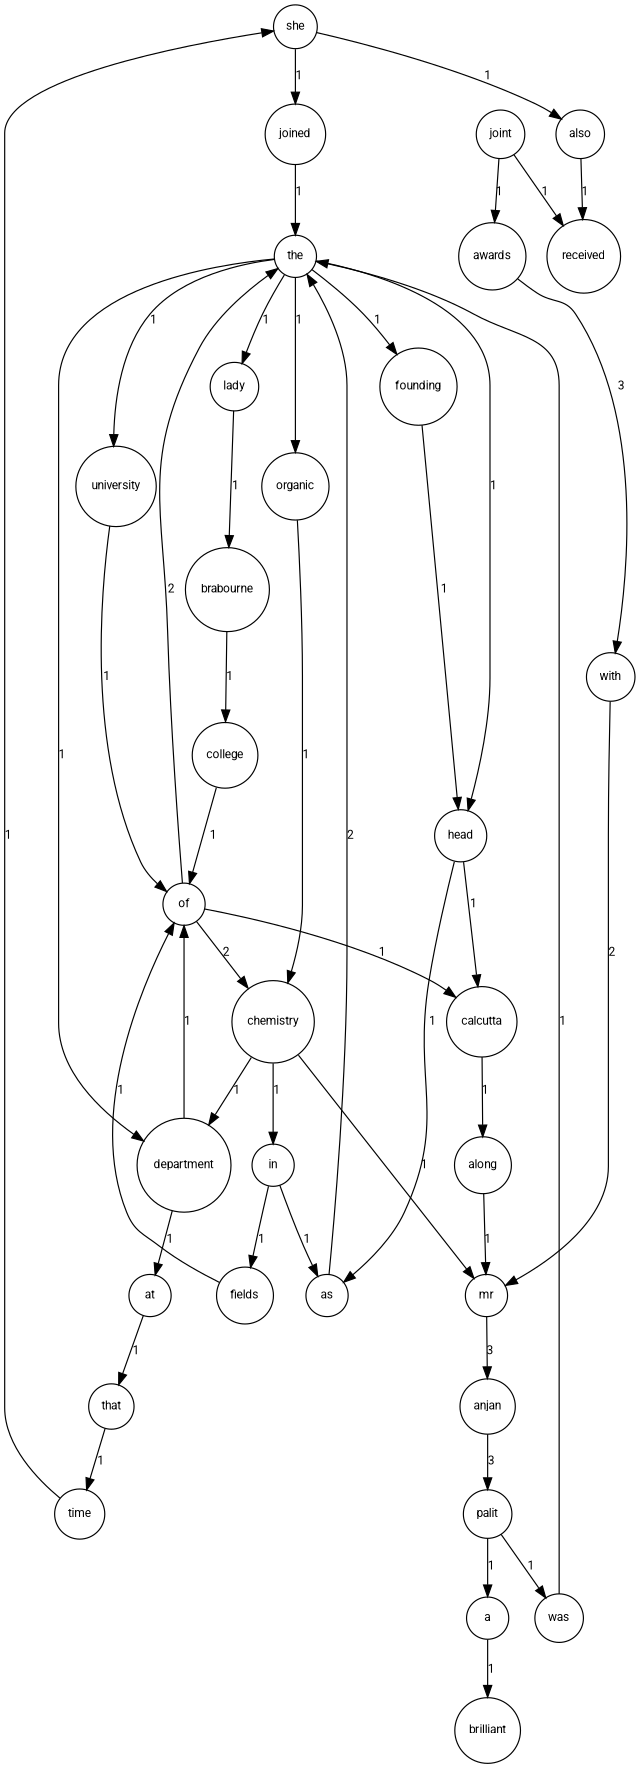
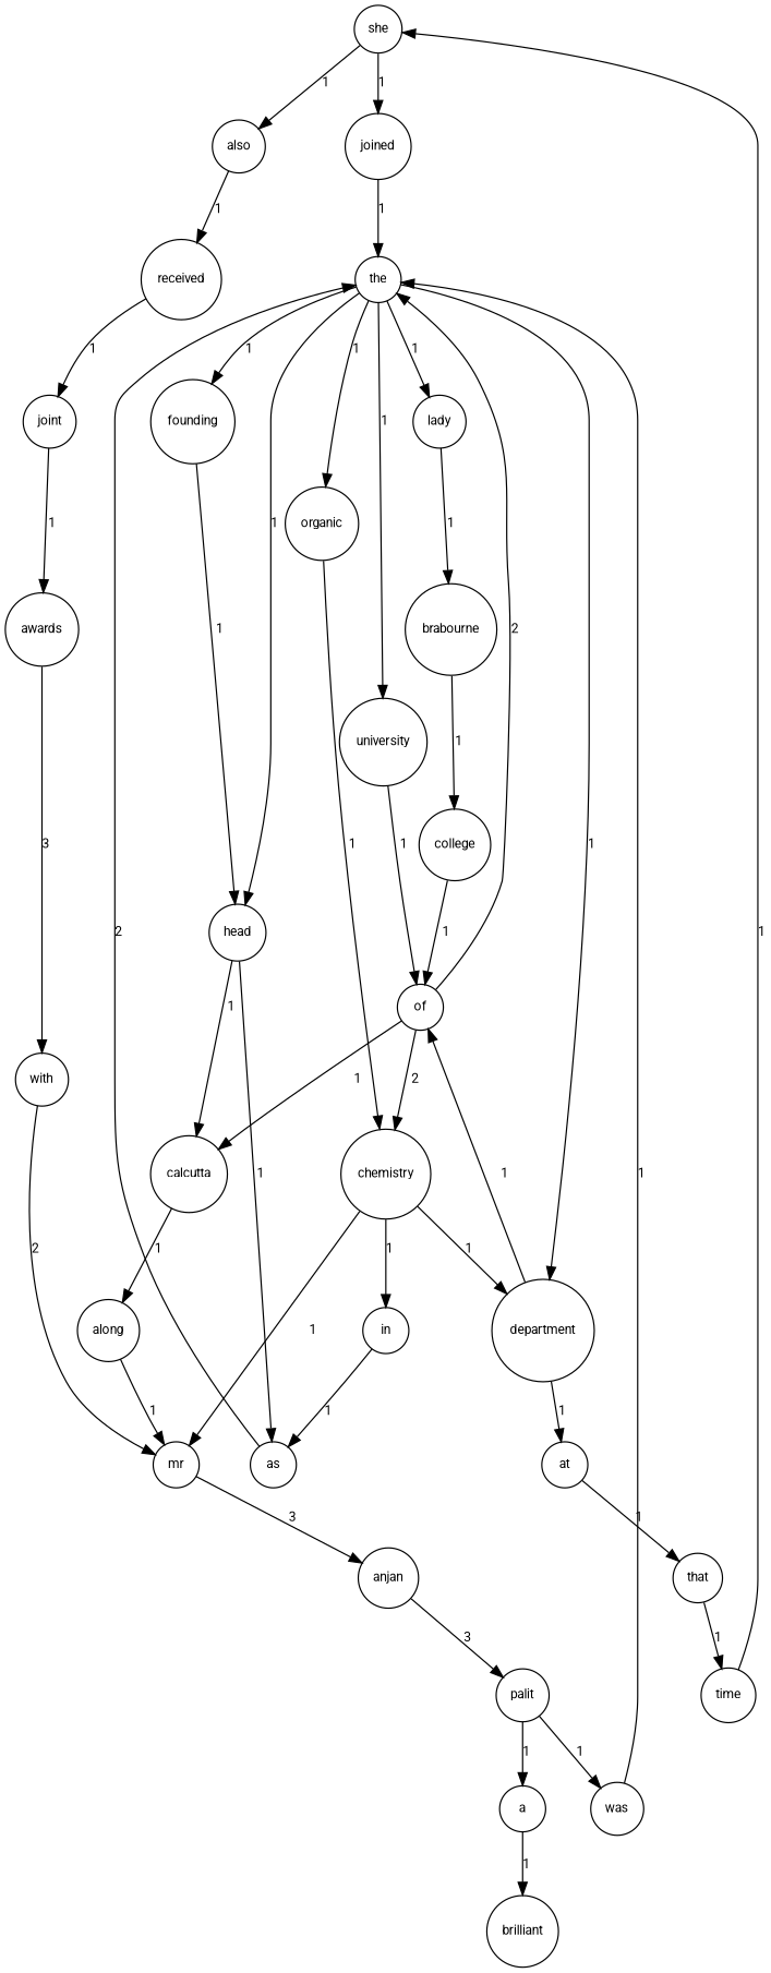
  digraph {
    fontname=Roboto
    fontsize=10
    node [fontname=Roboto fontsize=10 shape=circle]
    edge [fontname=Roboto fontsize=10]
    she
    joined
    also
    the
    received
    lady
    university
    founding
    department
    head
    organic
    joint
    brabourne
    of
    at
    as
    calcutta
    chemistry
    college
    that
    mr
    in
    along
    anjan
-   fields
    with
    palit
    a
    was
    brilliant
    time
    awards
    she -> joined [label=1]
    she -> also [label=1]
    joined -> the [label=1]
    also -> received [label=1]
    the -> lady [label=1]
    the -> university [label=1]
    the -> founding [label=1]
    the -> department [label=1]
    the -> head [label=1]
    the -> organic [label=1]
-   joint -> received [label=1]
+   received -> joint [label=1]
    lady -> brabourne [label=1]
    university -> of [label=1]
    founding -> head [label=1]
    department -> of [label=1]
    department -> at [label=1]
    head -> as [label=1]
    head -> calcutta [label=1]
    organic -> chemistry [label=1]
    joint -> awards [label=1]
    brabourne -> college [label=1]
    of -> the [label=2]
    of -> calcutta [label=1]
    of -> chemistry [label=2]
    at -> that [label=1]
    as -> the [label=2]
    calcutta -> along [label=1]
    chemistry -> department [label=1]
    chemistry -> mr [label=1]
    chemistry -> in [label=1]
    college -> of [label=1]
    that -> time [label=1]
    mr -> anjan [label=3]
    in -> as [label=1]
-   in -> fields [label=1]
    along -> mr [label=1]
    anjan -> palit [label=3]
-   fields -> of [label=1]
    with -> mr [label=2]
    palit -> a [label=1]
    palit -> was [label=1]
    a -> brilliant [label=1]
    was -> the [label=1]
    time -> she [label=1]
    awards -> with [label=3]
  }
